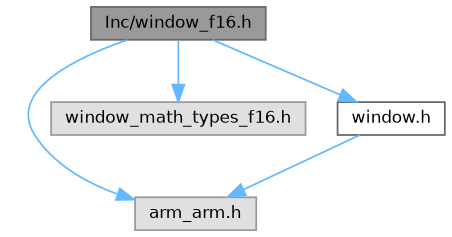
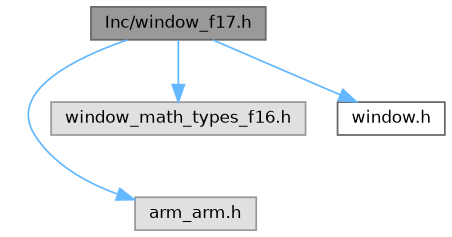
  digraph {
    node [color=grey60 fillcolor="#E0E0E0" fontname=Helvetica fontsize=10 shape=box style=filled]
    edge [color=steelblue1 fontname=Helvetica fontsize=10 labelfontname=Helvetica labelfontsize=10 style=solid]
-   n1 [color=gray40 fillcolor=grey60 fontcolor=black height=0.2 label="Inc/window_f16.h" width=0.4]
+   n1 [color=gray40 fillcolor=grey60 fontcolor=black height=0.2 label="Inc/window_f17.h" width=0.4]
    n2 [height=0.2 label="arm_arm.h" width=0.4]
    n3 [height=0.2 label="window_math_types_f16.h" width=0.4]
    n4 [color=grey40 fillcolor=white height=0.2 label="window.h" width=0.4]
    n1 -> n2
    n1 -> n3
    n1 -> n4
-   n4 -> n2
  }
